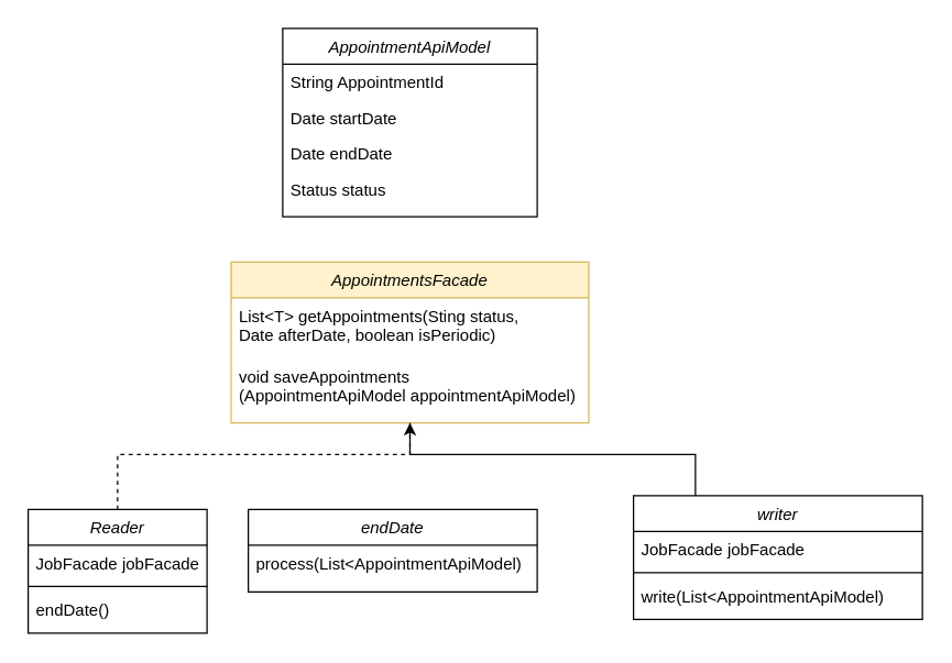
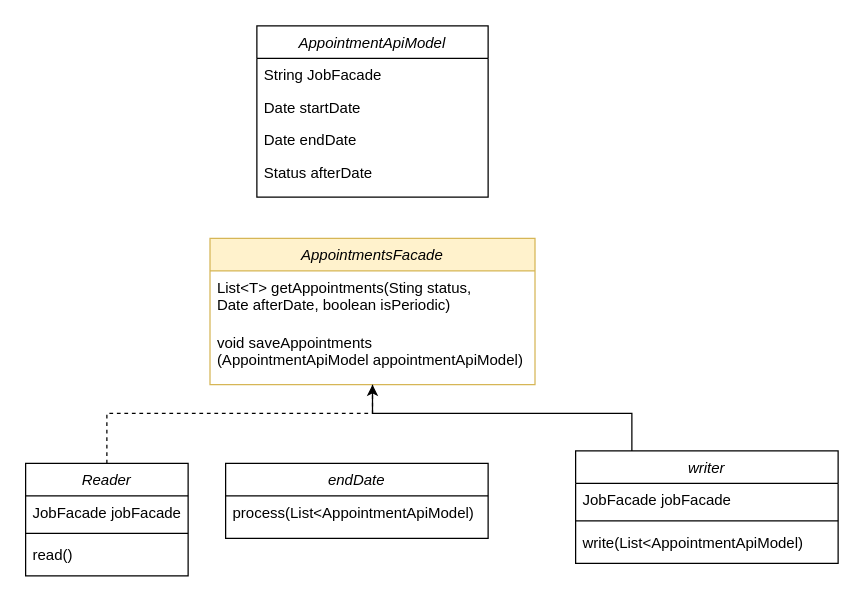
  <mxCell id="0" />
  <mxCell id="1" parent="0" />
  <mxCell id="2" value="AppointmentsFacade" style="swimlane;fontStyle=2;align=center;verticalAlign=top;childLayout=stackLayout;horizontal=1;startSize=26;horizontalStack=0;resizeParent=1;resizeLast=0;collapsible=1;marginBottom=0;rounded=0;shadow=0;strokeWidth=1;fillColor=#fff2cc;strokeColor=#d6b656;" parent="1" vertex="1"><mxGeometry x="167.5" y="190" width="260" height="117" as="geometry"><mxRectangle x="230" y="140" width="160" height="26" as="alternateBounds" /></mxGeometry></mxCell>
  <mxCell id="3" value="List&lt;T&gt; getAppointments(Sting status, &#10;Date afterDate, boolean isPeriodic) " style="text;align=left;verticalAlign=top;spacingLeft=4;spacingRight=4;overflow=hidden;rotatable=0;points=[[0,0.5],[1,0.5]];portConstraint=eastwest;fillColor=none;" parent="2" vertex="1"><mxGeometry y="26" width="260" height="44" as="geometry" /></mxCell>
  <mxCell id="4" value="void saveAppointments &#10;(AppointmentApiModel appointmentApiModel)" style="text;align=left;verticalAlign=top;spacingLeft=4;spacingRight=4;overflow=hidden;rotatable=0;points=[[0,0.5],[1,0.5]];portConstraint=eastwest;fillColor=none;" parent="2" vertex="1"><mxGeometry y="70" width="260" height="40" as="geometry" /></mxCell>
  <mxCell id="5" style="edgeStyle=orthogonalEdgeStyle;rounded=0;orthogonalLoop=1;jettySize=auto;html=1;entryX=0.5;entryY=1;entryDx=0;entryDy=0;dashed=1;" edge="1" parent="1" source="6" target="2"><mxGeometry relative="1" as="geometry"><Array as="points"><mxPoint x="85" y="330" /><mxPoint x="297" y="330" /></Array></mxGeometry></mxCell>
  <mxCell id="6" value="Reader" style="swimlane;fontStyle=2;align=center;verticalAlign=top;childLayout=stackLayout;horizontal=1;startSize=26;horizontalStack=0;resizeParent=1;resizeLast=0;collapsible=1;marginBottom=0;rounded=0;shadow=0;strokeWidth=1;" vertex="1" parent="1"><mxGeometry x="20" y="370" width="130" height="90" as="geometry"><mxRectangle x="230" y="140" width="160" height="26" as="alternateBounds" /></mxGeometry></mxCell>
  <mxCell id="7" value="JobFacade jobFacade" style="text;align=left;verticalAlign=top;spacingLeft=4;spacingRight=4;overflow=hidden;rotatable=0;points=[[0,0.5],[1,0.5]];portConstraint=eastwest;" vertex="1" parent="6"><mxGeometry y="26" width="130" height="26" as="geometry" /></mxCell>
  <mxCell id="8" value="" style="line;html=1;strokeWidth=1;align=left;verticalAlign=middle;spacingTop=-1;spacingLeft=3;spacingRight=3;rotatable=0;labelPosition=right;points=[];portConstraint=eastwest;" vertex="1" parent="6"><mxGeometry y="52" width="130" height="8" as="geometry" /></mxCell>
- <mxCell id="9" value="endDate()" style="text;align=left;verticalAlign=top;spacingLeft=4;spacingRight=4;overflow=hidden;rotatable=0;points=[[0,0.5],[1,0.5]];portConstraint=eastwest;" vertex="1" parent="6"><mxGeometry y="60" width="130" height="26" as="geometry" /></mxCell>
+ <mxCell id="9" value="read()" style="text;align=left;verticalAlign=top;spacingLeft=4;spacingRight=4;overflow=hidden;rotatable=0;points=[[0,0.5],[1,0.5]];portConstraint=eastwest;" vertex="1" parent="6"><mxGeometry y="60" width="130" height="26" as="geometry" /></mxCell>
  <mxCell id="10" value="endDate" style="swimlane;fontStyle=2;align=center;verticalAlign=top;childLayout=stackLayout;horizontal=1;startSize=26;horizontalStack=0;resizeParent=1;resizeLast=0;collapsible=1;marginBottom=0;rounded=0;shadow=0;strokeWidth=1;" vertex="1" parent="1"><mxGeometry x="180" y="370" width="210" height="60" as="geometry"><mxRectangle x="230" y="140" width="160" height="26" as="alternateBounds" /></mxGeometry></mxCell>
  <mxCell id="11" value="process(List&lt;AppointmentApiModel)" style="text;align=left;verticalAlign=top;spacingLeft=4;spacingRight=4;overflow=hidden;rotatable=0;points=[[0,0.5],[1,0.5]];portConstraint=eastwest;" vertex="1" parent="10"><mxGeometry y="26" width="210" height="26" as="geometry" /></mxCell>
  <mxCell id="12" style="edgeStyle=orthogonalEdgeStyle;rounded=0;orthogonalLoop=1;jettySize=auto;html=1;entryX=0.5;entryY=1;entryDx=0;entryDy=0;endArrow=none;" edge="1" parent="1" source="13" target="2"><mxGeometry relative="1" as="geometry"><Array as="points"><mxPoint x="505" y="330" /><mxPoint x="297" y="330" /></Array></mxGeometry></mxCell>
  <mxCell id="13" value="writer" style="swimlane;fontStyle=2;align=center;verticalAlign=top;childLayout=stackLayout;horizontal=1;startSize=26;horizontalStack=0;resizeParent=1;resizeLast=0;collapsible=1;marginBottom=0;rounded=0;shadow=0;strokeWidth=1;" vertex="1" parent="1"><mxGeometry x="460" y="360" width="210" height="90" as="geometry"><mxRectangle x="230" y="140" width="160" height="26" as="alternateBounds" /></mxGeometry></mxCell>
  <mxCell id="14" value="JobFacade jobFacade" style="text;align=left;verticalAlign=top;spacingLeft=4;spacingRight=4;overflow=hidden;rotatable=0;points=[[0,0.5],[1,0.5]];portConstraint=eastwest;" vertex="1" parent="13"><mxGeometry y="26" width="210" height="26" as="geometry" /></mxCell>
  <mxCell id="15" value="" style="line;html=1;strokeWidth=1;align=left;verticalAlign=middle;spacingTop=-1;spacingLeft=3;spacingRight=3;rotatable=0;labelPosition=right;points=[];portConstraint=eastwest;" vertex="1" parent="13"><mxGeometry y="52" width="210" height="8" as="geometry" /></mxCell>
  <mxCell id="16" value="write(List&lt;AppointmentApiModel)" style="text;align=left;verticalAlign=top;spacingLeft=4;spacingRight=4;overflow=hidden;rotatable=0;points=[[0,0.5],[1,0.5]];portConstraint=eastwest;" vertex="1" parent="13"><mxGeometry y="60" width="210" height="26" as="geometry" /></mxCell>
  <mxCell id="17" value="AppointmentApiModel" style="swimlane;fontStyle=2;align=center;verticalAlign=top;childLayout=stackLayout;horizontal=1;startSize=26;horizontalStack=0;resizeParent=1;resizeLast=0;collapsible=1;marginBottom=0;rounded=0;shadow=0;strokeWidth=1;" vertex="1" parent="1"><mxGeometry x="205" y="20" width="185" height="137" as="geometry"><mxRectangle x="230" y="140" width="160" height="26" as="alternateBounds" /></mxGeometry></mxCell>
- <mxCell id="18" value="String AppointmentId" style="text;align=left;verticalAlign=top;spacingLeft=4;spacingRight=4;overflow=hidden;rotatable=0;points=[[0,0.5],[1,0.5]];portConstraint=eastwest;" vertex="1" parent="17"><mxGeometry y="26" width="185" height="26" as="geometry" /></mxCell>
+ <mxCell id="18" value="String JobFacade" style="text;align=left;verticalAlign=top;spacingLeft=4;spacingRight=4;overflow=hidden;rotatable=0;points=[[0,0.5],[1,0.5]];portConstraint=eastwest;" vertex="1" parent="17"><mxGeometry y="26" width="185" height="26" as="geometry" /></mxCell>
  <mxCell id="19" value="Date startDate" style="text;align=left;verticalAlign=top;spacingLeft=4;spacingRight=4;overflow=hidden;rotatable=0;points=[[0,0.5],[1,0.5]];portConstraint=eastwest;" vertex="1" parent="17"><mxGeometry y="52" width="185" height="26" as="geometry" /></mxCell>
  <mxCell id="20" value="Date endDate" style="text;align=left;verticalAlign=top;spacingLeft=4;spacingRight=4;overflow=hidden;rotatable=0;points=[[0,0.5],[1,0.5]];portConstraint=eastwest;" vertex="1" parent="17"><mxGeometry y="78" width="185" height="26" as="geometry" /></mxCell>
- <mxCell id="21" value="Status status" style="text;align=left;verticalAlign=top;spacingLeft=4;spacingRight=4;overflow=hidden;rotatable=0;points=[[0,0.5],[1,0.5]];portConstraint=eastwest;" vertex="1" parent="17"><mxGeometry y="104" width="185" height="26" as="geometry" /></mxCell>
+ <mxCell id="21" value="Status afterDate" style="text;align=left;verticalAlign=top;spacingLeft=4;spacingRight=4;overflow=hidden;rotatable=0;points=[[0,0.5],[1,0.5]];portConstraint=eastwest;" vertex="1" parent="17"><mxGeometry y="104" width="185" height="26" as="geometry" /></mxCell>
